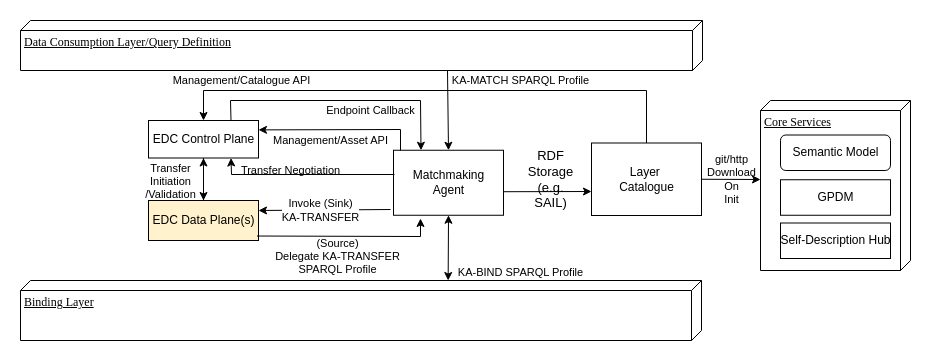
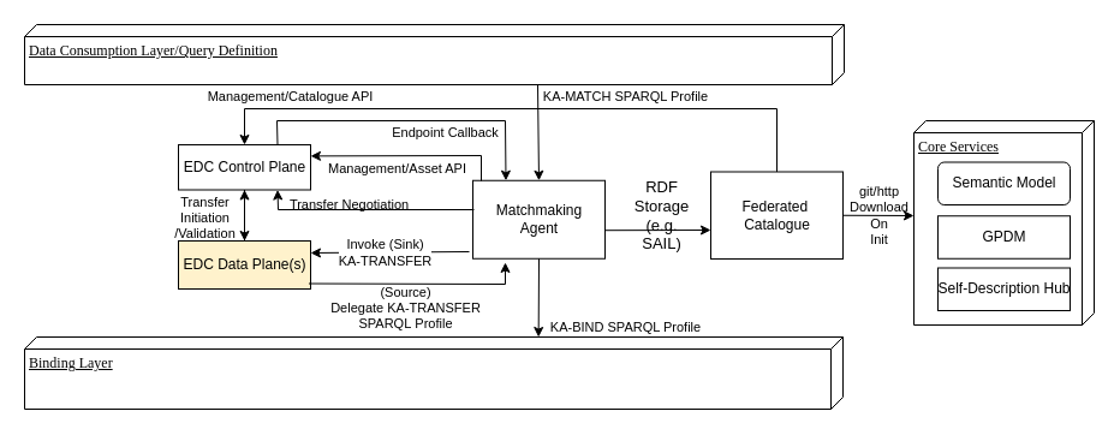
  <mxCell id="0" />
  <mxCell id="1" parent="0" />
  <mxCell id="2" value="Binding Layer" style="verticalAlign=top;align=left;spacingTop=8;spacingLeft=2;spacingRight=12;shape=cube;size=10;direction=south;fontStyle=4;html=1;rounded=0;shadow=0;comic=0;labelBackgroundColor=none;strokeWidth=1;fontFamily=Verdana;fontSize=12" parent="1" vertex="1"><mxGeometry x="20" y="280" width="681" height="60" as="geometry" /></mxCell>
  <mxCell id="3" value="Data Consumption Layer/Query Definition" style="verticalAlign=top;align=left;spacingTop=8;spacingLeft=2;spacingRight=12;shape=cube;size=10;direction=south;fontStyle=4;html=1;rounded=0;shadow=0;comic=0;labelBackgroundColor=none;strokeWidth=1;fontFamily=Verdana;fontSize=12" parent="1" vertex="1"><mxGeometry x="20" y="20" width="682" height="50" as="geometry" /></mxCell>
  <mxCell id="4" value="Transfer&lt;br&gt;Initiation&lt;br&gt;/Validation" style="rounded=0;orthogonalLoop=1;jettySize=auto;html=1;labelBackgroundColor=none;fontColor=#000000;startArrow=classic;startFill=1;endArrow=classic;endFill=1;entryX=0.5;entryY=0;entryDx=0;entryDy=0;" parent="1" source="5" target="17" edge="1"><mxGeometry x="0.059" y="-33" relative="1" as="geometry"><mxPoint as="offset" /></mxGeometry></mxCell>
  <mxCell id="5" value="EDC Control Plane" style="html=1;dropTarget=0;" parent="1" vertex="1"><mxGeometry x="148" y="120" width="110" height="37.5" as="geometry" /></mxCell>
  <mxCell id="6" style="edgeStyle=none;rounded=0;orthogonalLoop=1;jettySize=auto;html=1;exitX=1;exitY=0.5;exitDx=0;exitDy=0;entryX=0;entryY=0.5;entryDx=0;entryDy=0;fontSize=13;startArrow=none;startFill=0;endArrow=none;endFill=0;" parent="1" target="11" edge="1"><mxGeometry relative="1" as="geometry"><mxPoint x="448" y="197.5" as="sourcePoint" /></mxGeometry></mxCell>
  <mxCell id="7" value="Management/Catalogue API" style="edgeStyle=orthogonalEdgeStyle;rounded=0;orthogonalLoop=1;jettySize=auto;html=1;exitX=0.5;exitY=0;exitDx=0;exitDy=0;entryX=0.5;entryY=0;entryDx=0;entryDy=0;" parent="1" source="8" target="5" edge="1"><mxGeometry x="0.745" y="-10" relative="1" as="geometry"><mxPoint x="320" y="130" as="targetPoint" /><Array as="points"><mxPoint x="646" y="90" /><mxPoint x="203" y="90" /></Array><mxPoint as="offset" /></mxGeometry></mxCell>
- <mxCell id="8" value="&lt;div&gt;Layer&amp;nbsp;&lt;/div&gt;&lt;div&gt;&lt;span style=&quot;background-color: initial;&quot;&gt;Catalogue&lt;/span&gt;&lt;/div&gt;" style="html=1;dropTarget=0;" parent="1" vertex="1"><mxGeometry x="591" y="142.5" width="110" height="72.5" as="geometry" /></mxCell>
+ <mxCell id="8" value="&lt;div&gt;Federated&amp;nbsp;&lt;/div&gt;&lt;div&gt;&lt;span style=&quot;background-color: initial;&quot;&gt;Catalogue&lt;/span&gt;&lt;/div&gt;" style="html=1;dropTarget=0;" parent="1" vertex="1"><mxGeometry x="591" y="142.5" width="110" height="72.5" as="geometry" /></mxCell>
  <mxCell id="9" value="Core Services" style="verticalAlign=top;align=left;spacingTop=8;spacingLeft=2;spacingRight=12;shape=cube;size=10;direction=south;fontStyle=4;html=1;rounded=0;shadow=0;comic=0;labelBackgroundColor=none;strokeWidth=1;fontFamily=Verdana;fontSize=12" parent="1" vertex="1"><mxGeometry x="760" y="100" width="150" height="170" as="geometry" /></mxCell>
  <mxCell id="10" value="RDF &lt;br&gt;Storage &lt;br&gt;(e.g.&lt;br&gt;SAIL)" style="edgeStyle=none;rounded=0;orthogonalLoop=1;jettySize=auto;html=1;entryX=0;entryY=0.669;entryDx=0;entryDy=0;fontSize=13;startArrow=none;startFill=0;endArrow=classic;endFill=1;entryPerimeter=0;exitX=1;exitY=0.638;exitDx=0;exitDy=0;exitPerimeter=0;fontColor=#000000;labelBackgroundColor=none;" parent="1" source="11" target="8" edge="1"><mxGeometry x="0.069" y="12" relative="1" as="geometry"><mxPoint x="510" y="186" as="sourcePoint" /><mxPoint as="offset" /></mxGeometry></mxCell>
  <mxCell id="11" value="Matchmaking &lt;br&gt;Agent" style="html=1;dropTarget=0;" parent="1" vertex="1"><mxGeometry x="393" y="149.75" width="110" height="65" as="geometry" /></mxCell>
  <mxCell id="12" value="" style="endArrow=classic;html=1;rounded=0;exitX=1;exitY=0.5;exitDx=0;exitDy=0;startArrow=none;startFill=0;endFill=1;" parent="1" source="8" edge="1"><mxGeometry width="50" height="50" relative="1" as="geometry"><mxPoint x="720" y="100" as="sourcePoint" /><mxPoint x="760" y="179" as="targetPoint" /></mxGeometry></mxCell>
  <mxCell id="13" value="git/http&lt;br&gt;Download&lt;br&gt;On&lt;br&gt;Init" style="edgeLabel;html=1;align=center;verticalAlign=middle;resizable=0;points=[];fontColor=#000000;labelBackgroundColor=none;" parent="12" vertex="1" connectable="0"><mxGeometry x="0.351" y="2" relative="1" as="geometry"><mxPoint x="-11" y="2" as="offset" /></mxGeometry></mxCell>
  <mxCell id="14" value="KA-MATCH SPARQL Profile" style="endArrow=none;html=1;rounded=0;entryX=0;entryY=0;entryDx=50;entryDy=255;entryPerimeter=0;exitX=0.5;exitY=0;exitDx=0;exitDy=0;startArrow=classic;startFill=1;" parent="1" source="11" target="3" edge="1"><mxGeometry x="0.726" y="-73" width="50" height="50" relative="1" as="geometry"><mxPoint x="500" y="460" as="sourcePoint" /><mxPoint x="550" y="410" as="targetPoint" /><mxPoint as="offset" /></mxGeometry></mxCell>
- <mxCell id="15" value="KA-BIND SPARQL Profile" style="endArrow=classic;html=1;rounded=0;entryX=0.5;entryY=1;entryDx=0;entryDy=0;startArrow=classic;startFill=1;exitX=0;exitY=0.372;exitDx=0;exitDy=0;exitPerimeter=0;" parent="1" source="2" target="11" edge="1"><mxGeometry x="-0.747" y="-72" width="50" height="50" relative="1" as="geometry"><mxPoint x="450" y="260" as="sourcePoint" /><mxPoint x="200" y="210" as="targetPoint" /><mxPoint as="offset" /></mxGeometry></mxCell>
+ <mxCell id="15" value="KA-BIND SPARQL Profile" style="endArrow=none;html=1;rounded=0;entryX=0.5;entryY=1;entryDx=0;entryDy=0;startArrow=classic;startFill=1;exitX=0;exitY=0.372;exitDx=0;exitDy=0;exitPerimeter=0;" parent="1" source="2" target="11" edge="1"><mxGeometry x="-0.747" y="-72" width="50" height="50" relative="1" as="geometry"><mxPoint x="450" y="260" as="sourcePoint" /><mxPoint x="200" y="210" as="targetPoint" /><mxPoint as="offset" /></mxGeometry></mxCell>
  <mxCell id="16" value="" style="edgeStyle=none;rounded=0;orthogonalLoop=1;jettySize=auto;html=1;labelBackgroundColor=none;fontColor=#000000;startArrow=none;startFill=0;endArrow=none;endFill=0;" parent="1" source="17" target="5" edge="1"><mxGeometry relative="1" as="geometry" /></mxCell>
  <mxCell id="17" value="EDC Data Plane(s)" style="html=1;dropTarget=0;fillColor=#fff2cc;" parent="1" vertex="1"><mxGeometry x="148" y="200" width="110" height="40" as="geometry" /></mxCell>
  <mxCell id="18" value="&lt;div&gt;Semantic Model&lt;/div&gt;" style="html=1;dropTarget=0;rounded=1;" parent="1" vertex="1"><mxGeometry x="780" y="134.5" width="110" height="35.5" as="geometry" /></mxCell>
  <mxCell id="19" value="&lt;div&gt;GPDM&lt;/div&gt;" style="html=1;dropTarget=0;" parent="1" vertex="1"><mxGeometry x="780" y="179.25" width="110" height="35.5" as="geometry" /></mxCell>
  <mxCell id="20" value="&lt;div&gt;Self-Description Hub&lt;/div&gt;" style="html=1;dropTarget=0;" parent="1" vertex="1"><mxGeometry x="780" y="222.5" width="110" height="35.5" as="geometry" /></mxCell>
  <mxCell id="21" value="Endpoint Callback" style="endArrow=classic;html=1;rounded=0;labelBackgroundColor=none;fontColor=#000000;exitX=0.75;exitY=0;exitDx=0;exitDy=0;entryX=0.25;entryY=0;entryDx=0;entryDy=0;" parent="1" source="5" target="11" edge="1"><mxGeometry x="0.232" y="-10" width="50" height="50" relative="1" as="geometry"><mxPoint x="480" y="470" as="sourcePoint" /><mxPoint x="530" y="420" as="targetPoint" /><Array as="points"><mxPoint x="230" y="100" /><mxPoint x="420" y="100" /></Array><mxPoint as="offset" /></mxGeometry></mxCell>
  <mxCell id="22" value="Management/Asset API" style="endArrow=classic;html=1;rounded=0;labelBackgroundColor=none;fontColor=#000000;entryX=1;entryY=0.25;entryDx=0;entryDy=0;" parent="1" target="5" edge="1"><mxGeometry x="0.117" y="11" width="50" height="50" relative="1" as="geometry"><mxPoint x="400" y="150" as="sourcePoint" /><mxPoint x="320" y="160" as="targetPoint" /><mxPoint as="offset" /><Array as="points"><mxPoint x="400" y="129" /></Array></mxGeometry></mxCell>
  <mxCell id="23" value="" style="endArrow=classic;html=1;rounded=0;labelBackgroundColor=none;fontColor=#000000;entryX=1;entryY=0.25;entryDx=0;entryDy=0;" parent="1" target="17" edge="1"><mxGeometry width="50" height="50" relative="1" as="geometry"><mxPoint x="390" y="209" as="sourcePoint" /><mxPoint x="530" y="420" as="targetPoint" /></mxGeometry></mxCell>
  <mxCell id="24" value="Invoke (Sink)&lt;br&gt;KA-TRANSFER" style="edgeLabel;html=1;align=center;verticalAlign=middle;resizable=0;points=[];fontColor=#000000;" parent="23" vertex="1" connectable="0"><mxGeometry x="0.322" y="2" relative="1" as="geometry"><mxPoint x="16" y="-2" as="offset" /></mxGeometry></mxCell>
  <mxCell id="25" value="(Source) &lt;br&gt;Delegate KA-TRANSFER &lt;br&gt;SPARQL&amp;nbsp;Profile" style="endArrow=classic;html=1;rounded=0;labelBackgroundColor=none;fontColor=#000000;exitX=0.986;exitY=0.888;exitDx=0;exitDy=0;exitPerimeter=0;" parent="1" source="17" edge="1"><mxGeometry x="-0.107" y="-20" width="50" height="50" relative="1" as="geometry"><mxPoint x="480" y="470" as="sourcePoint" /><mxPoint x="420" y="218" as="targetPoint" /><Array as="points"><mxPoint x="420" y="236" /></Array><mxPoint as="offset" /></mxGeometry></mxCell>
  <mxCell id="26" value="Transfer Negotiation" style="endArrow=classic;html=1;rounded=0;labelBackgroundColor=none;fontColor=#000000;exitX=0.009;exitY=0.373;exitDx=0;exitDy=0;entryX=0.75;entryY=1;entryDx=0;entryDy=0;exitPerimeter=0;" parent="1" source="11" target="5" edge="1"><mxGeometry x="0.159" y="-4" width="50" height="50" relative="1" as="geometry"><mxPoint x="480" y="460" as="sourcePoint" /><mxPoint x="530" y="410" as="targetPoint" /><Array as="points"><mxPoint x="231" y="174" /></Array><mxPoint as="offset" /></mxGeometry></mxCell>
